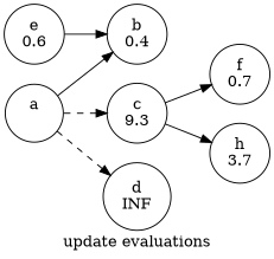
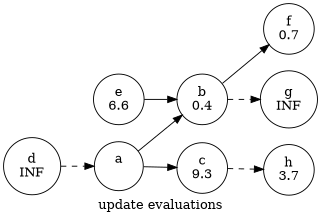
  digraph {
    label="update evaluations"
    rankdir=LR
    node [shape=circle]
    n1 [label="a\n   "]
    n2 [label="b\n0.4"]
    n3 [label="c\n9.3"]
    n4 [label="d\nINF"]
    n5 [label="f\n0.7"]
+   n6 [label="g\nINF"]
    n7 [label="h\n3.7"]
-   n8 [label="e\n0.6"]
+   n8 [label="e\n6.6"]
    n1 -> n2
-   n1 -> n3 [style=dashed]
-   n1 -> n4 [style=dashed]
-   n3 -> n5
-   n3 -> n7
+   n1 -> n3
+   n4 -> n1 [style=dashed]
+   n2 -> n5
+   n2 -> n6 [style=dashed]
+   n3 -> n7 [style=dashed]
    n8 -> n2
  }
